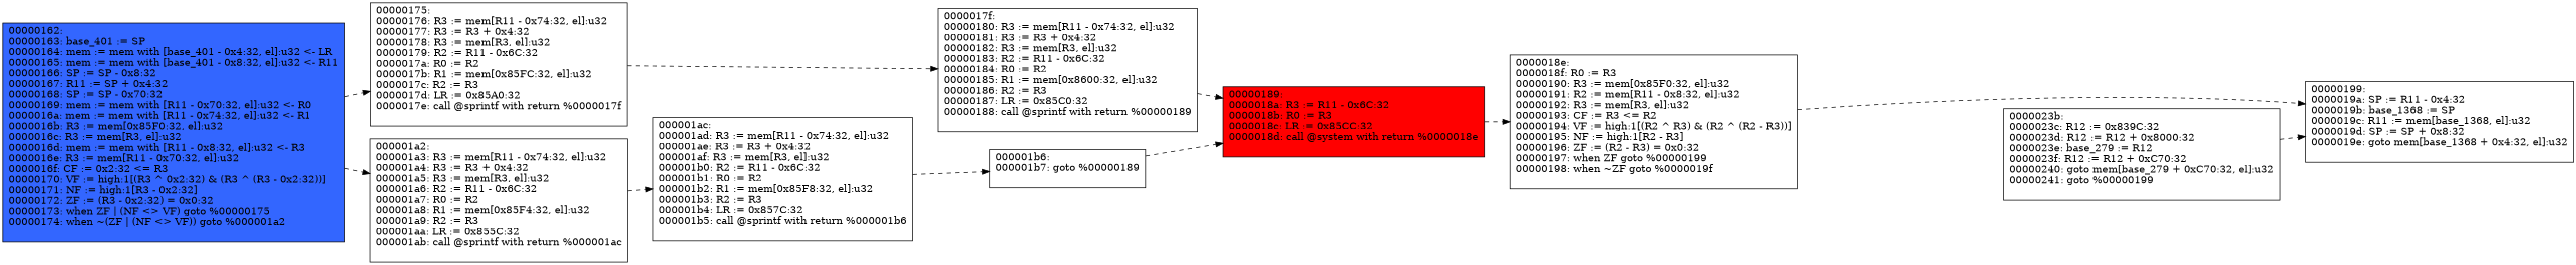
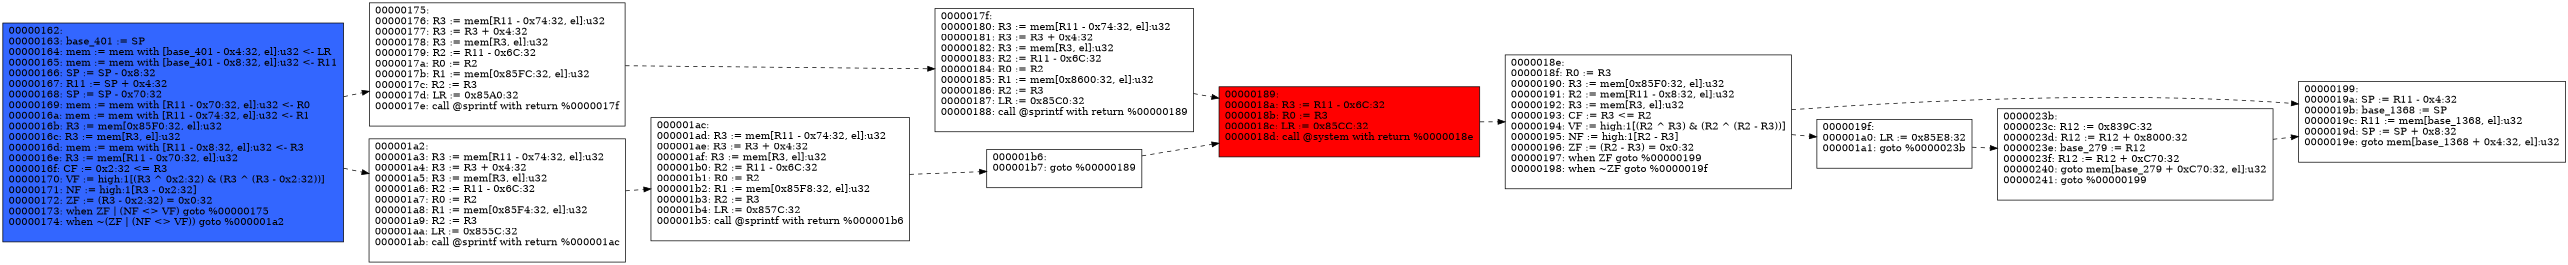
  digraph {
    rankdir=LR
    node [fillcolor="#FFFFFF" shape=box style=filled]
    edge [style=dashed]
    "\00000162: \l00000163: base_401 := SP\l00000164: mem := mem with [base_401 - 0x4:32, el]:u32 <- LR\l00000165: mem := mem with [base_401 - 0x8:32, el]:u32 <- R11\l00000166: SP := SP - 0x8:32\l00000167: R11 := SP + 0x4:32\l00000168: SP := SP - 0x70:32\l00000169: mem := mem with [R11 - 0x70:32, el]:u32 <- R0\l0000016a: mem := mem with [R11 - 0x74:32, el]:u32 <- R1\l0000016b: R3 := mem[0x85F0:32, el]:u32\l0000016c: R3 := mem[R3, el]:u32\l0000016d: mem := mem with [R11 - 0x8:32, el]:u32 <- R3\l0000016e: R3 := mem[R11 - 0x70:32, el]:u32\l0000016f: CF := 0x2:32 <= R3\l00000170: VF := high:1[(R3 ^ 0x2:32) & (R3 ^ (R3 - 0x2:32))]\l00000171: NF := high:1[R3 - 0x2:32]\l00000172: ZF := (R3 - 0x2:32) = 0x0:32\l00000173: when ZF | (NF <> VF) goto %00000175\l00000174: when ~(ZF | (NF <> VF)) goto %000001a2\l\l" [fillcolor="#3366FF"]
    "\00000175: \l00000176: R3 := mem[R11 - 0x74:32, el]:u32\l00000177: R3 := R3 + 0x4:32\l00000178: R3 := mem[R3, el]:u32\l00000179: R2 := R11 - 0x6C:32\l0000017a: R0 := R2\l0000017b: R1 := mem[0x85FC:32, el]:u32\l0000017c: R2 := R3\l0000017d: LR := 0x85A0:32\l0000017e: call @sprintf with return %0000017f\l\l"
    "\000001a2: \l000001a3: R3 := mem[R11 - 0x74:32, el]:u32\l000001a4: R3 := R3 + 0x4:32\l000001a5: R3 := mem[R3, el]:u32\l000001a6: R2 := R11 - 0x6C:32\l000001a7: R0 := R2\l000001a8: R1 := mem[0x85F4:32, el]:u32\l000001a9: R2 := R3\l000001aa: LR := 0x855C:32\l000001ab: call @sprintf with return %000001ac\l\l"
    "\0000017f: \l00000180: R3 := mem[R11 - 0x74:32, el]:u32\l00000181: R3 := R3 + 0x4:32\l00000182: R3 := mem[R3, el]:u32\l00000183: R2 := R11 - 0x6C:32\l00000184: R0 := R2\l00000185: R1 := mem[0x8600:32, el]:u32\l00000186: R2 := R3\l00000187: LR := 0x85C0:32\l00000188: call @sprintf with return %00000189\l\l"
    "\00000189: \l0000018a: R3 := R11 - 0x6C:32\l0000018b: R0 := R3\l0000018c: LR := 0x85CC:32\l0000018d: call @system with return %0000018e\l\l" [fillcolor="#FF0000"]
    "\0000018e: \l0000018f: R0 := R3\l00000190: R3 := mem[0x85F0:32, el]:u32\l00000191: R2 := mem[R11 - 0x8:32, el]:u32\l00000192: R3 := mem[R3, el]:u32\l00000193: CF := R3 <= R2\l00000194: VF := high:1[(R2 ^ R3) & (R2 ^ (R2 - R3))]\l00000195: NF := high:1[R2 - R3]\l00000196: ZF := (R2 - R3) = 0x0:32\l00000197: when ZF goto %00000199\l00000198: when ~ZF goto %0000019f\l\l"
    "\00000199: \l0000019a: SP := R11 - 0x4:32\l0000019b: base_1368 := SP\l0000019c: R11 := mem[base_1368, el]:u32\l0000019d: SP := SP + 0x8:32\l0000019e: goto mem[base_1368 + 0x4:32, el]:u32\l\l"
+   "\0000019f: \l000001a0: LR := 0x85E8:32\l000001a1: goto %0000023b\l\l"
    "\0000023b: \l0000023c: R12 := 0x839C:32\l0000023d: R12 := R12 + 0x8000:32\l0000023e: base_279 := R12\l0000023f: R12 := R12 + 0xC70:32\l00000240: goto mem[base_279 + 0xC70:32, el]:u32\l00000241: goto %00000199\l\l"
    "\000001ac: \l000001ad: R3 := mem[R11 - 0x74:32, el]:u32\l000001ae: R3 := R3 + 0x4:32\l000001af: R3 := mem[R3, el]:u32\l000001b0: R2 := R11 - 0x6C:32\l000001b1: R0 := R2\l000001b2: R1 := mem[0x85F8:32, el]:u32\l000001b3: R2 := R3\l000001b4: LR := 0x857C:32\l000001b5: call @sprintf with return %000001b6\l\l"
    "\000001b6: \l000001b7: goto %00000189\l\l"
    "\00000162: \l00000163: base_401 := SP\l00000164: mem := mem with [base_401 - 0x4:32, el]:u32 <- LR\l00000165: mem := mem with [base_401 - 0x8:32, el]:u32 <- R11\l00000166: SP := SP - 0x8:32\l00000167: R11 := SP + 0x4:32\l00000168: SP := SP - 0x70:32\l00000169: mem := mem with [R11 - 0x70:32, el]:u32 <- R0\l0000016a: mem := mem with [R11 - 0x74:32, el]:u32 <- R1\l0000016b: R3 := mem[0x85F0:32, el]:u32\l0000016c: R3 := mem[R3, el]:u32\l0000016d: mem := mem with [R11 - 0x8:32, el]:u32 <- R3\l0000016e: R3 := mem[R11 - 0x70:32, el]:u32\l0000016f: CF := 0x2:32 <= R3\l00000170: VF := high:1[(R3 ^ 0x2:32) & (R3 ^ (R3 - 0x2:32))]\l00000171: NF := high:1[R3 - 0x2:32]\l00000172: ZF := (R3 - 0x2:32) = 0x0:32\l00000173: when ZF | (NF <> VF) goto %00000175\l00000174: when ~(ZF | (NF <> VF)) goto %000001a2\l\l" -> "\00000175: \l00000176: R3 := mem[R11 - 0x74:32, el]:u32\l00000177: R3 := R3 + 0x4:32\l00000178: R3 := mem[R3, el]:u32\l00000179: R2 := R11 - 0x6C:32\l0000017a: R0 := R2\l0000017b: R1 := mem[0x85FC:32, el]:u32\l0000017c: R2 := R3\l0000017d: LR := 0x85A0:32\l0000017e: call @sprintf with return %0000017f\l\l"
    "\00000162: \l00000163: base_401 := SP\l00000164: mem := mem with [base_401 - 0x4:32, el]:u32 <- LR\l00000165: mem := mem with [base_401 - 0x8:32, el]:u32 <- R11\l00000166: SP := SP - 0x8:32\l00000167: R11 := SP + 0x4:32\l00000168: SP := SP - 0x70:32\l00000169: mem := mem with [R11 - 0x70:32, el]:u32 <- R0\l0000016a: mem := mem with [R11 - 0x74:32, el]:u32 <- R1\l0000016b: R3 := mem[0x85F0:32, el]:u32\l0000016c: R3 := mem[R3, el]:u32\l0000016d: mem := mem with [R11 - 0x8:32, el]:u32 <- R3\l0000016e: R3 := mem[R11 - 0x70:32, el]:u32\l0000016f: CF := 0x2:32 <= R3\l00000170: VF := high:1[(R3 ^ 0x2:32) & (R3 ^ (R3 - 0x2:32))]\l00000171: NF := high:1[R3 - 0x2:32]\l00000172: ZF := (R3 - 0x2:32) = 0x0:32\l00000173: when ZF | (NF <> VF) goto %00000175\l00000174: when ~(ZF | (NF <> VF)) goto %000001a2\l\l" -> "\000001a2: \l000001a3: R3 := mem[R11 - 0x74:32, el]:u32\l000001a4: R3 := R3 + 0x4:32\l000001a5: R3 := mem[R3, el]:u32\l000001a6: R2 := R11 - 0x6C:32\l000001a7: R0 := R2\l000001a8: R1 := mem[0x85F4:32, el]:u32\l000001a9: R2 := R3\l000001aa: LR := 0x855C:32\l000001ab: call @sprintf with return %000001ac\l\l"
    "\00000175: \l00000176: R3 := mem[R11 - 0x74:32, el]:u32\l00000177: R3 := R3 + 0x4:32\l00000178: R3 := mem[R3, el]:u32\l00000179: R2 := R11 - 0x6C:32\l0000017a: R0 := R2\l0000017b: R1 := mem[0x85FC:32, el]:u32\l0000017c: R2 := R3\l0000017d: LR := 0x85A0:32\l0000017e: call @sprintf with return %0000017f\l\l" -> "\0000017f: \l00000180: R3 := mem[R11 - 0x74:32, el]:u32\l00000181: R3 := R3 + 0x4:32\l00000182: R3 := mem[R3, el]:u32\l00000183: R2 := R11 - 0x6C:32\l00000184: R0 := R2\l00000185: R1 := mem[0x8600:32, el]:u32\l00000186: R2 := R3\l00000187: LR := 0x85C0:32\l00000188: call @sprintf with return %00000189\l\l"
    "\000001a2: \l000001a3: R3 := mem[R11 - 0x74:32, el]:u32\l000001a4: R3 := R3 + 0x4:32\l000001a5: R3 := mem[R3, el]:u32\l000001a6: R2 := R11 - 0x6C:32\l000001a7: R0 := R2\l000001a8: R1 := mem[0x85F4:32, el]:u32\l000001a9: R2 := R3\l000001aa: LR := 0x855C:32\l000001ab: call @sprintf with return %000001ac\l\l" -> "\000001ac: \l000001ad: R3 := mem[R11 - 0x74:32, el]:u32\l000001ae: R3 := R3 + 0x4:32\l000001af: R3 := mem[R3, el]:u32\l000001b0: R2 := R11 - 0x6C:32\l000001b1: R0 := R2\l000001b2: R1 := mem[0x85F8:32, el]:u32\l000001b3: R2 := R3\l000001b4: LR := 0x857C:32\l000001b5: call @sprintf with return %000001b6\l\l"
    "\0000017f: \l00000180: R3 := mem[R11 - 0x74:32, el]:u32\l00000181: R3 := R3 + 0x4:32\l00000182: R3 := mem[R3, el]:u32\l00000183: R2 := R11 - 0x6C:32\l00000184: R0 := R2\l00000185: R1 := mem[0x8600:32, el]:u32\l00000186: R2 := R3\l00000187: LR := 0x85C0:32\l00000188: call @sprintf with return %00000189\l\l" -> "\00000189: \l0000018a: R3 := R11 - 0x6C:32\l0000018b: R0 := R3\l0000018c: LR := 0x85CC:32\l0000018d: call @system with return %0000018e\l\l"
    "\00000189: \l0000018a: R3 := R11 - 0x6C:32\l0000018b: R0 := R3\l0000018c: LR := 0x85CC:32\l0000018d: call @system with return %0000018e\l\l" -> "\0000018e: \l0000018f: R0 := R3\l00000190: R3 := mem[0x85F0:32, el]:u32\l00000191: R2 := mem[R11 - 0x8:32, el]:u32\l00000192: R3 := mem[R3, el]:u32\l00000193: CF := R3 <= R2\l00000194: VF := high:1[(R2 ^ R3) & (R2 ^ (R2 - R3))]\l00000195: NF := high:1[R2 - R3]\l00000196: ZF := (R2 - R3) = 0x0:32\l00000197: when ZF goto %00000199\l00000198: when ~ZF goto %0000019f\l\l"
    "\0000018e: \l0000018f: R0 := R3\l00000190: R3 := mem[0x85F0:32, el]:u32\l00000191: R2 := mem[R11 - 0x8:32, el]:u32\l00000192: R3 := mem[R3, el]:u32\l00000193: CF := R3 <= R2\l00000194: VF := high:1[(R2 ^ R3) & (R2 ^ (R2 - R3))]\l00000195: NF := high:1[R2 - R3]\l00000196: ZF := (R2 - R3) = 0x0:32\l00000197: when ZF goto %00000199\l00000198: when ~ZF goto %0000019f\l\l" -> "\00000199: \l0000019a: SP := R11 - 0x4:32\l0000019b: base_1368 := SP\l0000019c: R11 := mem[base_1368, el]:u32\l0000019d: SP := SP + 0x8:32\l0000019e: goto mem[base_1368 + 0x4:32, el]:u32\l\l"
+   "\0000018e: \l0000018f: R0 := R3\l00000190: R3 := mem[0x85F0:32, el]:u32\l00000191: R2 := mem[R11 - 0x8:32, el]:u32\l00000192: R3 := mem[R3, el]:u32\l00000193: CF := R3 <= R2\l00000194: VF := high:1[(R2 ^ R3) & (R2 ^ (R2 - R3))]\l00000195: NF := high:1[R2 - R3]\l00000196: ZF := (R2 - R3) = 0x0:32\l00000197: when ZF goto %00000199\l00000198: when ~ZF goto %0000019f\l\l" -> "\0000019f: \l000001a0: LR := 0x85E8:32\l000001a1: goto %0000023b\l\l"
+   "\0000019f: \l000001a0: LR := 0x85E8:32\l000001a1: goto %0000023b\l\l" -> "\0000023b: \l0000023c: R12 := 0x839C:32\l0000023d: R12 := R12 + 0x8000:32\l0000023e: base_279 := R12\l0000023f: R12 := R12 + 0xC70:32\l00000240: goto mem[base_279 + 0xC70:32, el]:u32\l00000241: goto %00000199\l\l"
    "\0000023b: \l0000023c: R12 := 0x839C:32\l0000023d: R12 := R12 + 0x8000:32\l0000023e: base_279 := R12\l0000023f: R12 := R12 + 0xC70:32\l00000240: goto mem[base_279 + 0xC70:32, el]:u32\l00000241: goto %00000199\l\l" -> "\00000199: \l0000019a: SP := R11 - 0x4:32\l0000019b: base_1368 := SP\l0000019c: R11 := mem[base_1368, el]:u32\l0000019d: SP := SP + 0x8:32\l0000019e: goto mem[base_1368 + 0x4:32, el]:u32\l\l"
    "\000001ac: \l000001ad: R3 := mem[R11 - 0x74:32, el]:u32\l000001ae: R3 := R3 + 0x4:32\l000001af: R3 := mem[R3, el]:u32\l000001b0: R2 := R11 - 0x6C:32\l000001b1: R0 := R2\l000001b2: R1 := mem[0x85F8:32, el]:u32\l000001b3: R2 := R3\l000001b4: LR := 0x857C:32\l000001b5: call @sprintf with return %000001b6\l\l" -> "\000001b6: \l000001b7: goto %00000189\l\l"
    "\000001b6: \l000001b7: goto %00000189\l\l" -> "\00000189: \l0000018a: R3 := R11 - 0x6C:32\l0000018b: R0 := R3\l0000018c: LR := 0x85CC:32\l0000018d: call @system with return %0000018e\l\l"
  }
